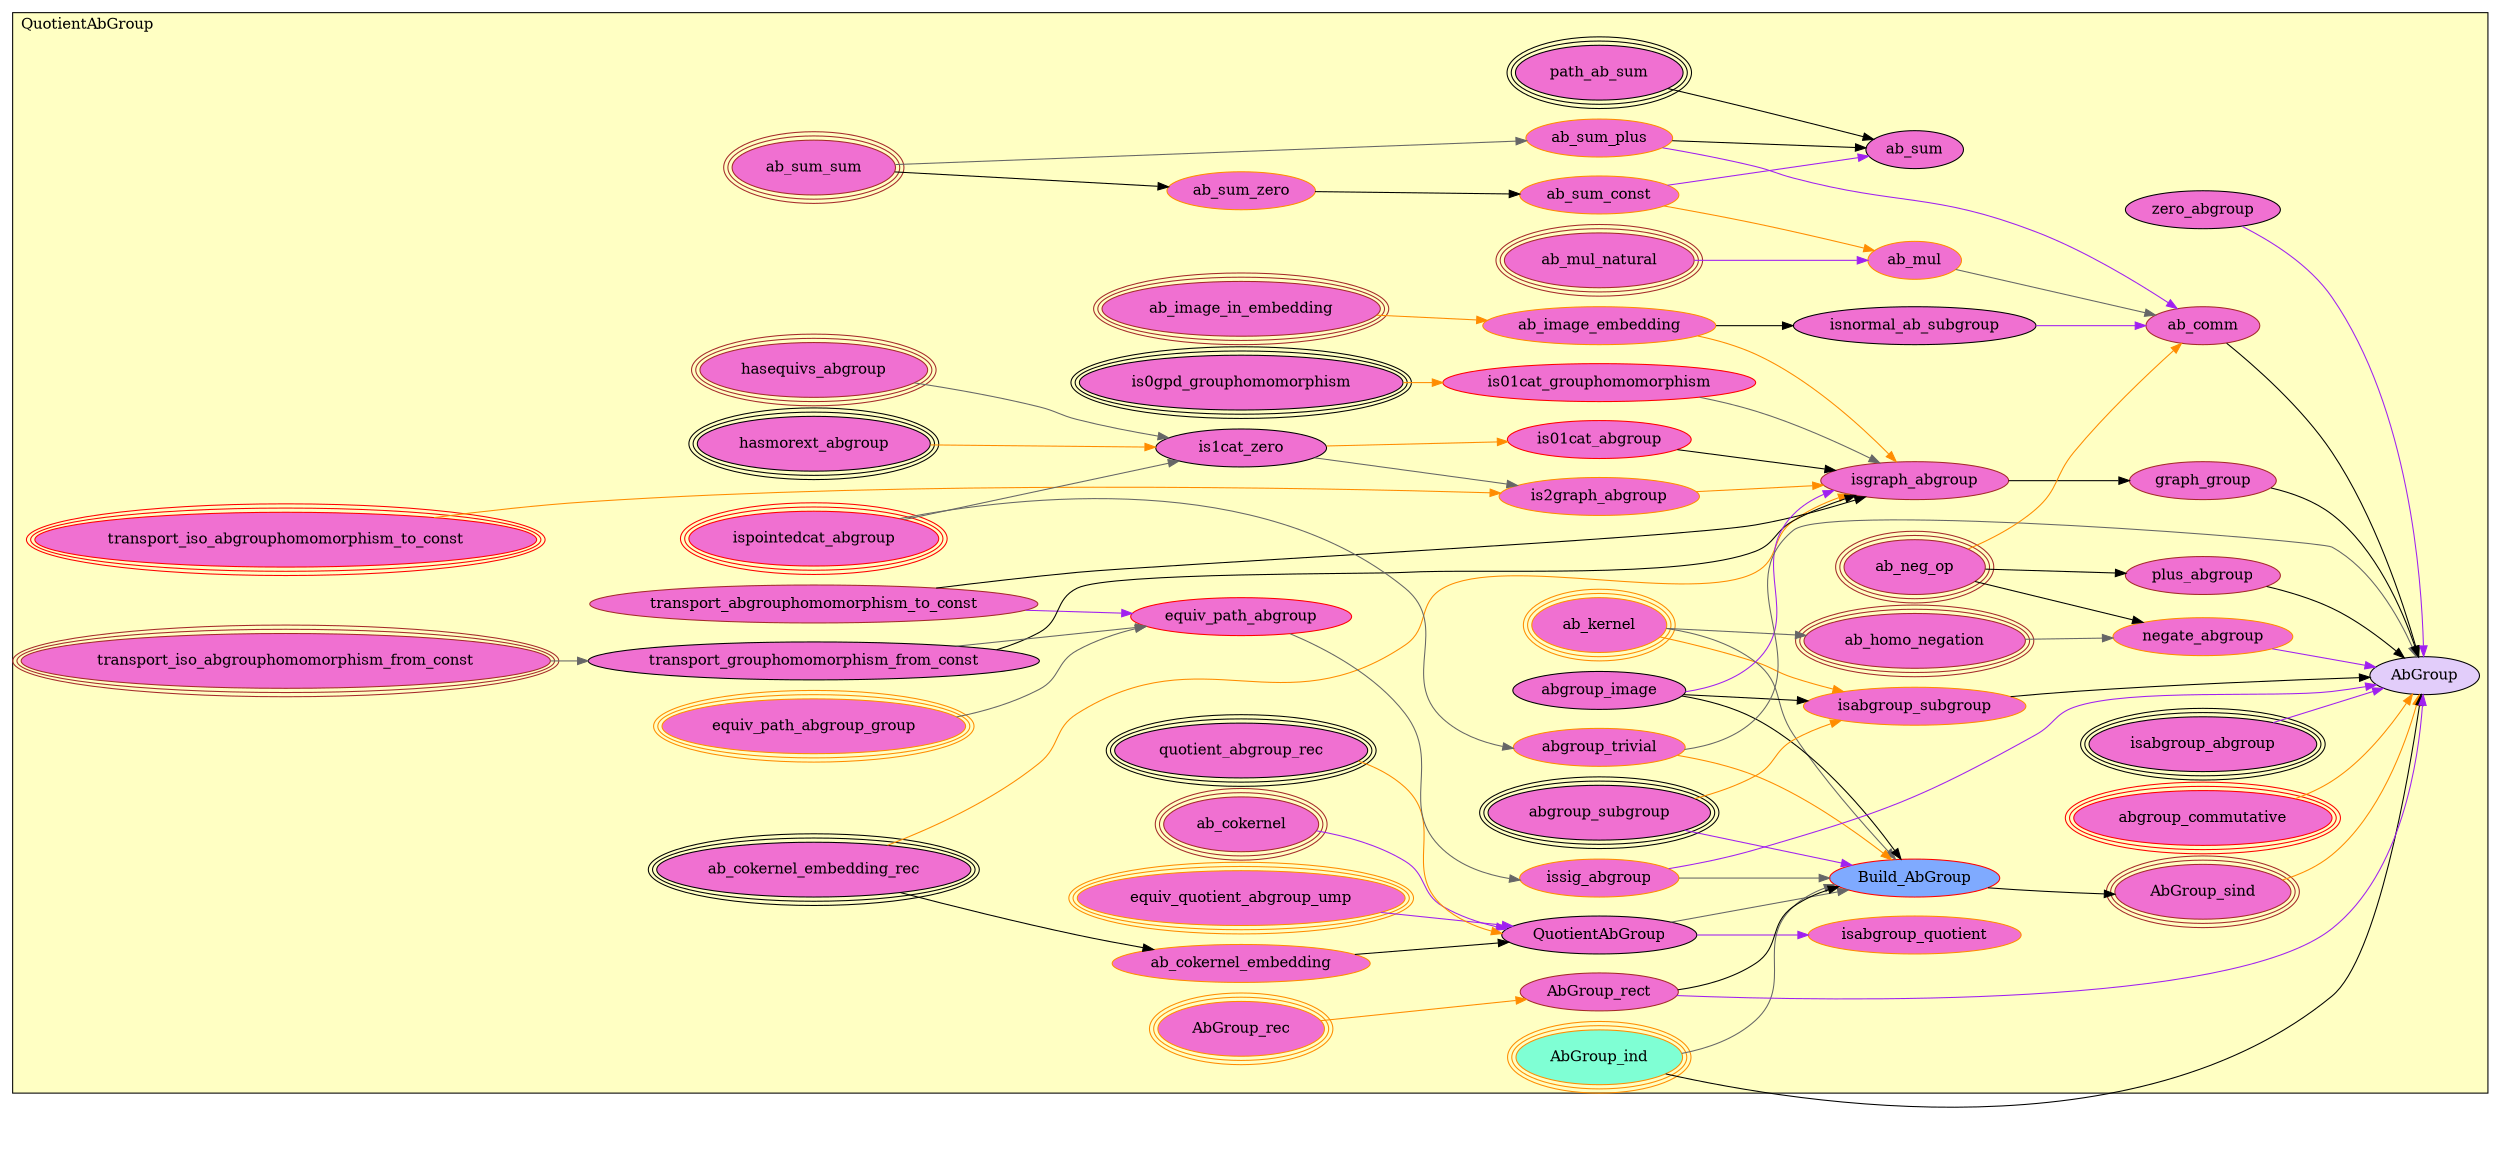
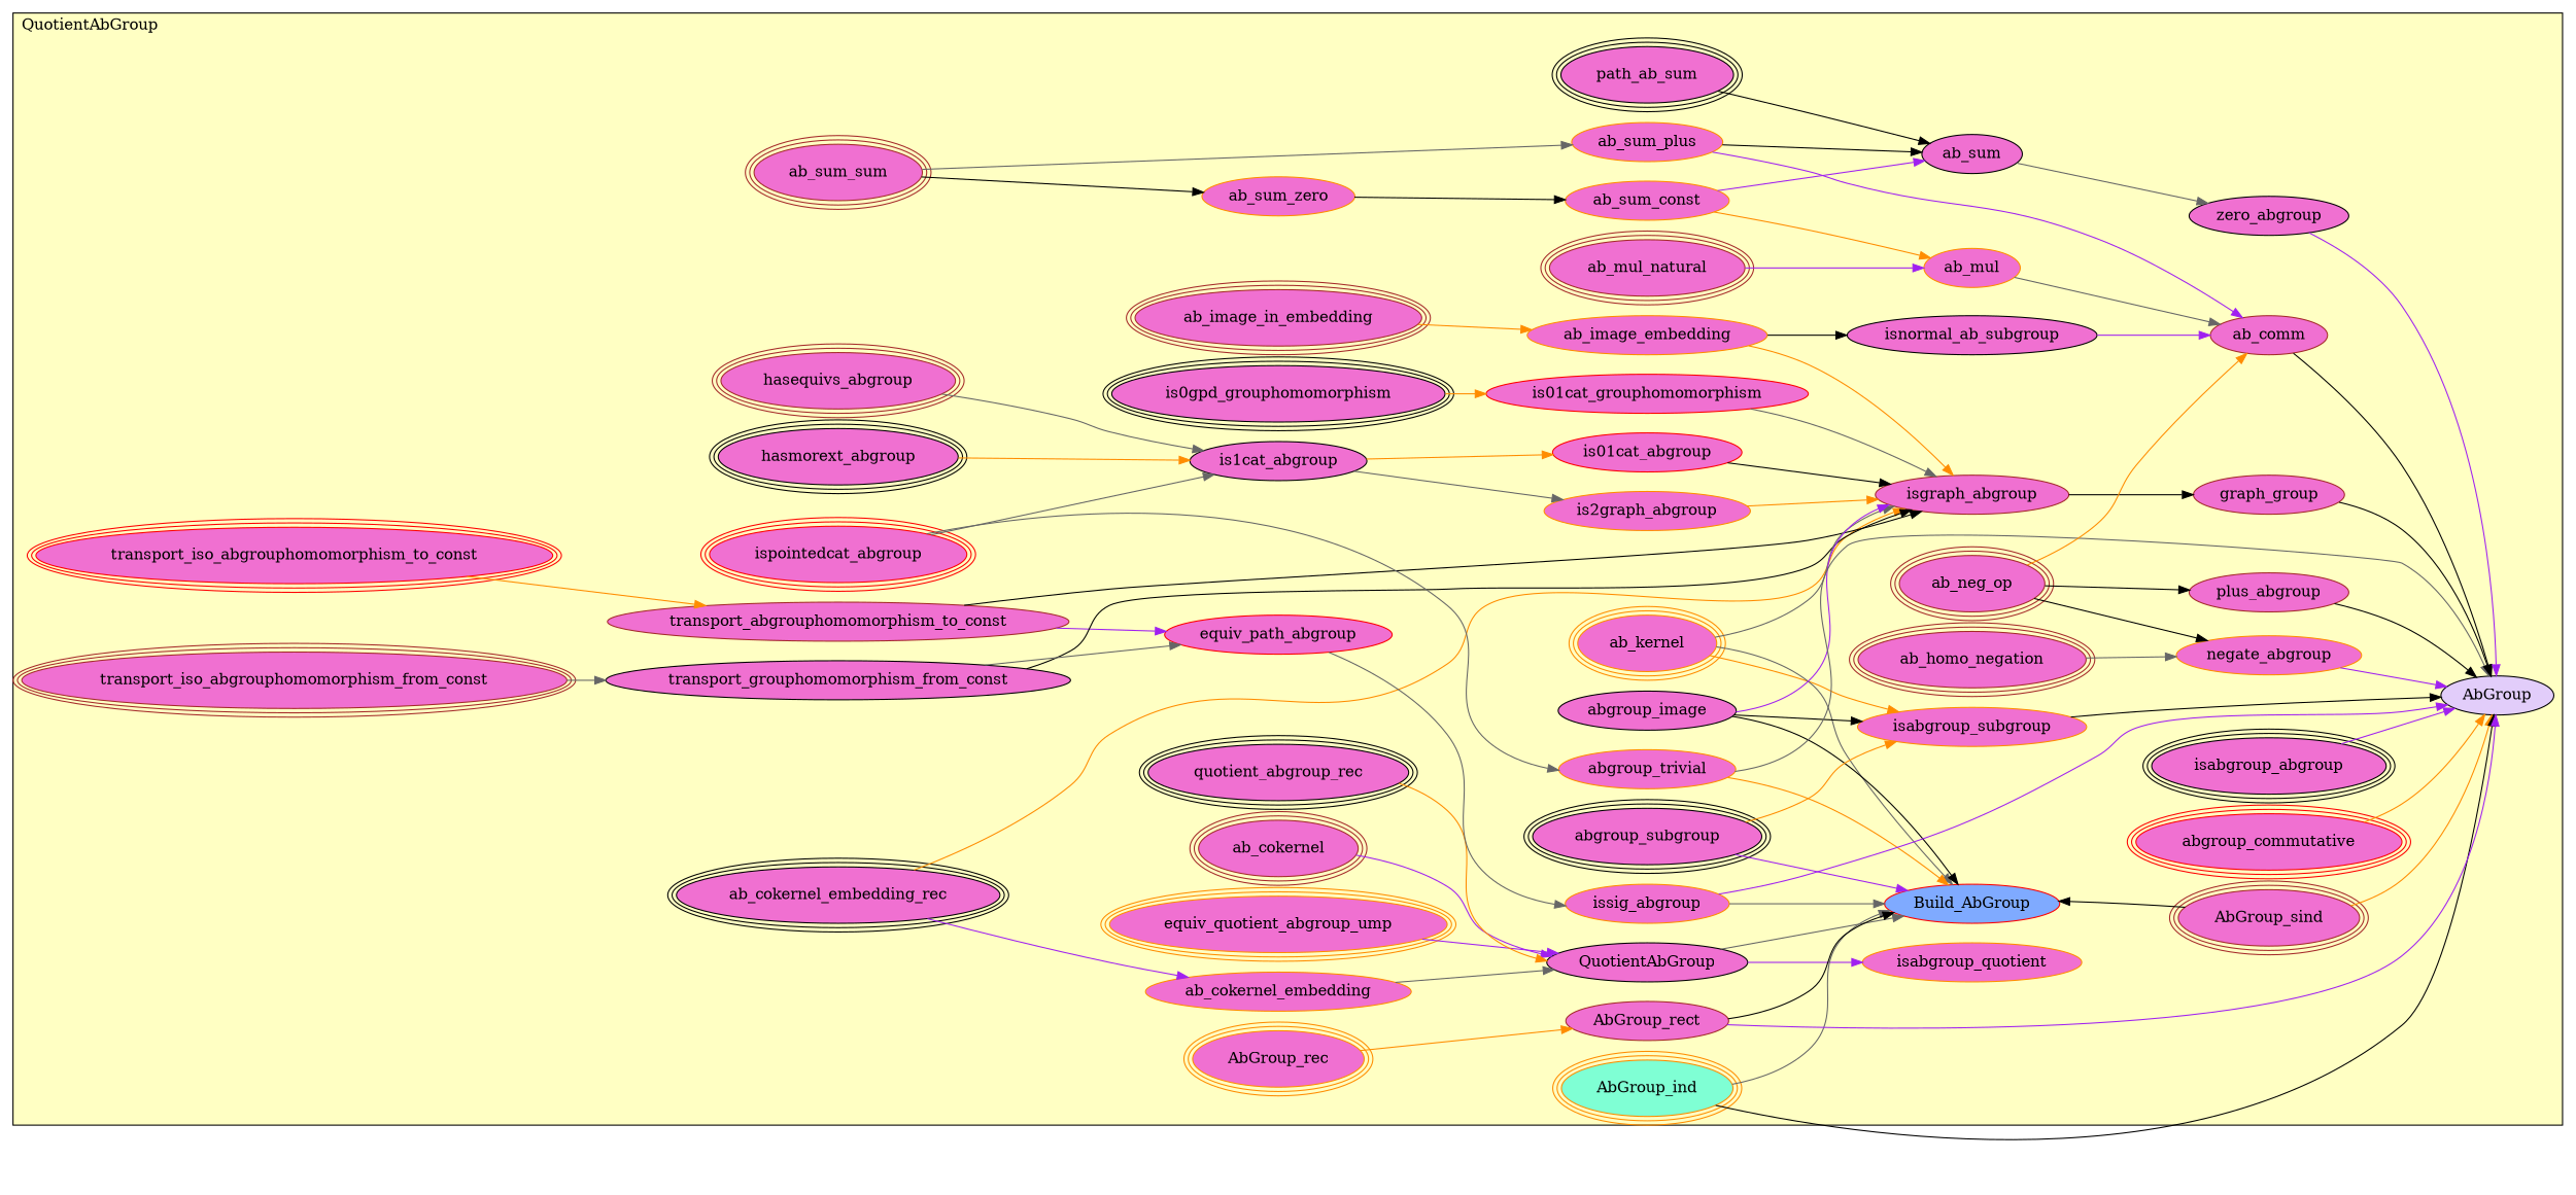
  digraph {
    rankdir=LR
    node [color=darkorange fillcolor="#F070D1" style=filled]
    edge [color=black]
    n1 [color=black label=path_ab_sum peripheries=3]
    n2 [color=brown label=ab_sum_sum peripheries=3]
    n3 [label=ab_sum_plus]
    n4 [label=ab_sum_zero]
    n5 [label=ab_sum_const]
    n6 [color=black label=ab_sum]
    n7 [color=black label=ab_cokernel_embedding_rec peripheries=3]
    n8 [label=ab_cokernel_embedding]
    n9 [color=brown label=ab_cokernel peripheries=3]
    n10 [color=brown label=ab_image_in_embedding peripheries=3]
    n11 [label=ab_image_embedding]
    n12 [color=brown label=ab_mul_natural peripheries=3]
    n13 [label=ab_mul]
    n14 [color=brown label=ab_homo_negation peripheries=3]
    n15 [color=red label=transport_iso_abgrouphomomorphism_to_const peripheries=3]
    n16 [color=brown label=transport_abgrouphomomorphism_to_const]
    n17 [color=brown label=transport_iso_abgrouphomomorphism_from_const peripheries=3]
    n18 [color=black label=transport_grouphomomorphism_from_const]
    n19 [label=ab_kernel peripheries=3]
    n20 [color=black label=abgroup_image]
    n21 [color=red label=ispointedcat_abgroup peripheries=3]
    n22 [label=abgroup_trivial]
    n23 [color=brown label=hasequivs_abgroup peripheries=3]
    n24 [color=black label=hasmorext_abgroup peripheries=3]
-   n25 [color=black label=is1cat_zero]
+   n25 [color=black label=is1cat_abgroup]
    n26 [label=is2graph_abgroup]
    n27 [color=black label=is0gpd_grouphomomorphism peripheries=3]
    n28 [color=red label=is01cat_grouphomomorphism]
    n29 [color=red label=is01cat_abgroup]
    n30 [color=brown label=isgraph_abgroup]
    n31 [label=equiv_quotient_abgroup_ump peripheries=3]
    n32 [color=black label=quotient_abgroup_rec peripheries=3]
    n33 [color=black label=QuotientAbGroup]
    n34 [label=isabgroup_quotient]
    n35 [color=black label=isnormal_ab_subgroup]
    n36 [color=black label=abgroup_subgroup peripheries=3]
    n37 [label=isabgroup_subgroup]
-   n38 [label=equiv_path_abgroup_group peripheries=3]
    n39 [color=red label=equiv_path_abgroup]
    n40 [color=brown label=ab_neg_op peripheries=3]
    n41 [color=brown label=ab_comm]
    n42 [label=negate_abgroup]
    n43 [color=brown label=plus_abgroup]
    n44 [color=black label=zero_abgroup]
    n45 [label=issig_abgroup]
    n46 [color=black label=isabgroup_abgroup peripheries=3]
    n47 [color=red label=abgroup_commutative peripheries=3]
    n48 [color=brown label=graph_group]
    n49 [color=brown label=AbGroup_sind peripheries=3]
    n50 [label=AbGroup_rec peripheries=3]
    n51 [fillcolor="#7FFFD4" label=AbGroup_ind peripheries=3]
    n52 [color=brown label=AbGroup_rect]
    n53 [color=red fillcolor="#7FAAFF" label=Build_AbGroup]
    n54 [color=black fillcolor="#E2CDFA" label=AbGroup]
    subgraph cluster_1 {
      fillcolor="#FFFFC3"
      label=QuotientAbGroup
      labeljust=l
      style=filled
      n1
      n2
      n3
      n4
      n5
      n6
      n7
      n8
      n9
      n10
      n11
      n12
      n13
      n14
      n15
      n16
      n17
      n18
      n19
      n20
      n21
      n22
      n23
      n24
      n25
      n26
      n27
      n28
      n29
      n30
      n31
      n32
      n33
      n34
      n35
      n36
      n37
-     n38
      n39
      n40
      n41
      n42
      n43
      n44
      n45
      n46
      n47
      n48
      n49
      n50
      n51
      n52
      n53
      n54
    }
    n1 -> n6
    n2 -> n3 [color=gray40]
    n2 -> n4
    n3 -> n6
    n3 -> n41 [color=purple]
    n4 -> n5
    n5 -> n6 [color=purple]
    n5 -> n13 [color=darkorange]
-   n7 -> n8
+   n6 -> n44 [color=gray40]
+   n7 -> n8 [color=purple]
    n7 -> n30 [color=darkorange]
-   n8 -> n33
+   n8 -> n33 [color=gray40]
    n9 -> n33 [color=purple]
    n10 -> n11 [color=darkorange]
    n11 -> n30 [color=darkorange]
    n11 -> n35
    n12 -> n13 [color=purple]
    n13 -> n41 [color=gray40]
    n14 -> n42 [color=gray40]
-   n15 -> n26 [color=darkorange]
+   n15 -> n16 [color=darkorange]
    n16 -> n30
    n16 -> n39 [color=purple]
    n17 -> n18 [color=gray40]
    n18 -> n30
    n18 -> n39 [color=gray40]
-   n19 -> n14 [color=gray40]
+   n19 -> n30 [color=gray40]
    n19 -> n37 [color=darkorange]
    n19 -> n53 [color=gray40]
    n20 -> n30 [color=purple]
    n20 -> n37
    n20 -> n53
    n21 -> n22 [color=gray40]
    n21 -> n25 [color=gray40]
    n22 -> n53 [color=darkorange]
    n22 -> n54 [color=gray40]
    n23 -> n25 [color=gray40]
    n24 -> n25 [color=darkorange]
    n25 -> n26 [color=gray40]
    n25 -> n29 [color=darkorange]
    n26 -> n30 [color=darkorange]
    n27 -> n28 [color=darkorange]
    n28 -> n30 [color=gray40]
    n29 -> n30
    n30 -> n48
    n31 -> n33 [color=purple]
    n32 -> n33 [color=darkorange]
    n33 -> n34 [color=purple]
    n33 -> n53 [color=gray40]
    n35 -> n41 [color=purple]
    n36 -> n37 [color=darkorange]
    n36 -> n53 [color=purple]
    n37 -> n54
-   n38 -> n39 [color=gray40]
    n39 -> n45 [color=gray40]
    n40 -> n41 [color=darkorange]
    n40 -> n42
    n40 -> n43
    n41 -> n54
    n42 -> n54 [color=purple]
    n43 -> n54
    n44 -> n54 [color=purple]
    n45 -> n53 [color=gray40]
    n45 -> n54 [color=purple]
    n46 -> n54 [color=purple]
    n47 -> n54 [color=darkorange]
    n48 -> n54
-   n53 -> n49
+   n49 -> n53
    n49 -> n54 [color=darkorange]
    n50 -> n52 [color=darkorange]
    n51 -> n53 [color=gray40]
    n51 -> n54
    n52 -> n53
    n52 -> n54 [color=purple]
  }
